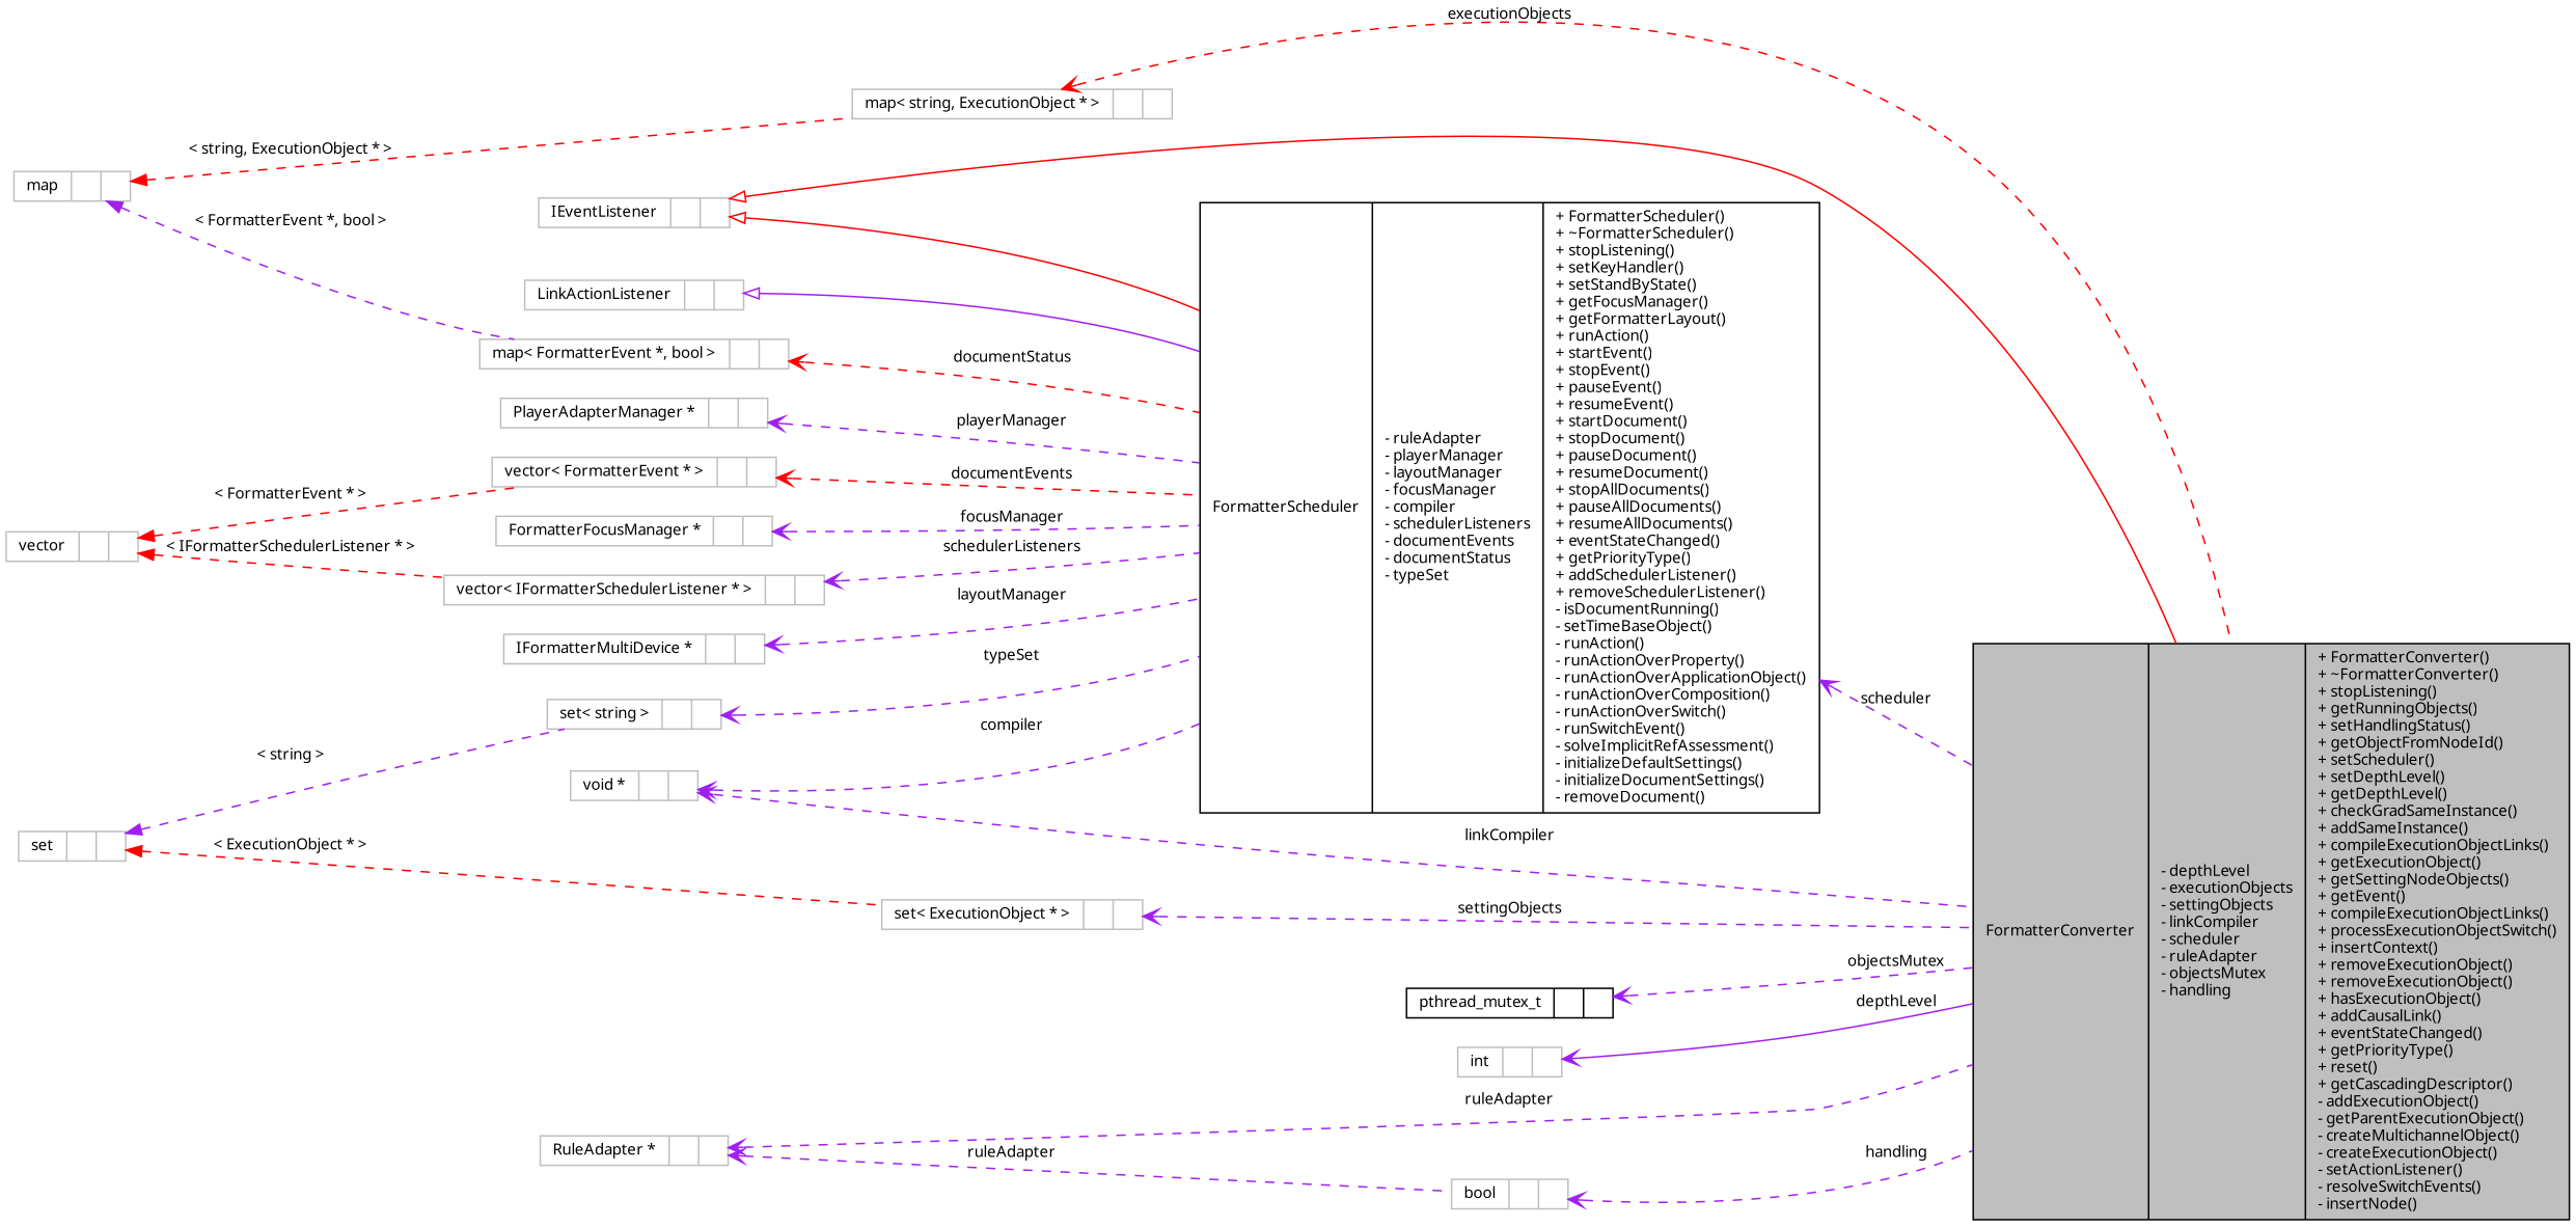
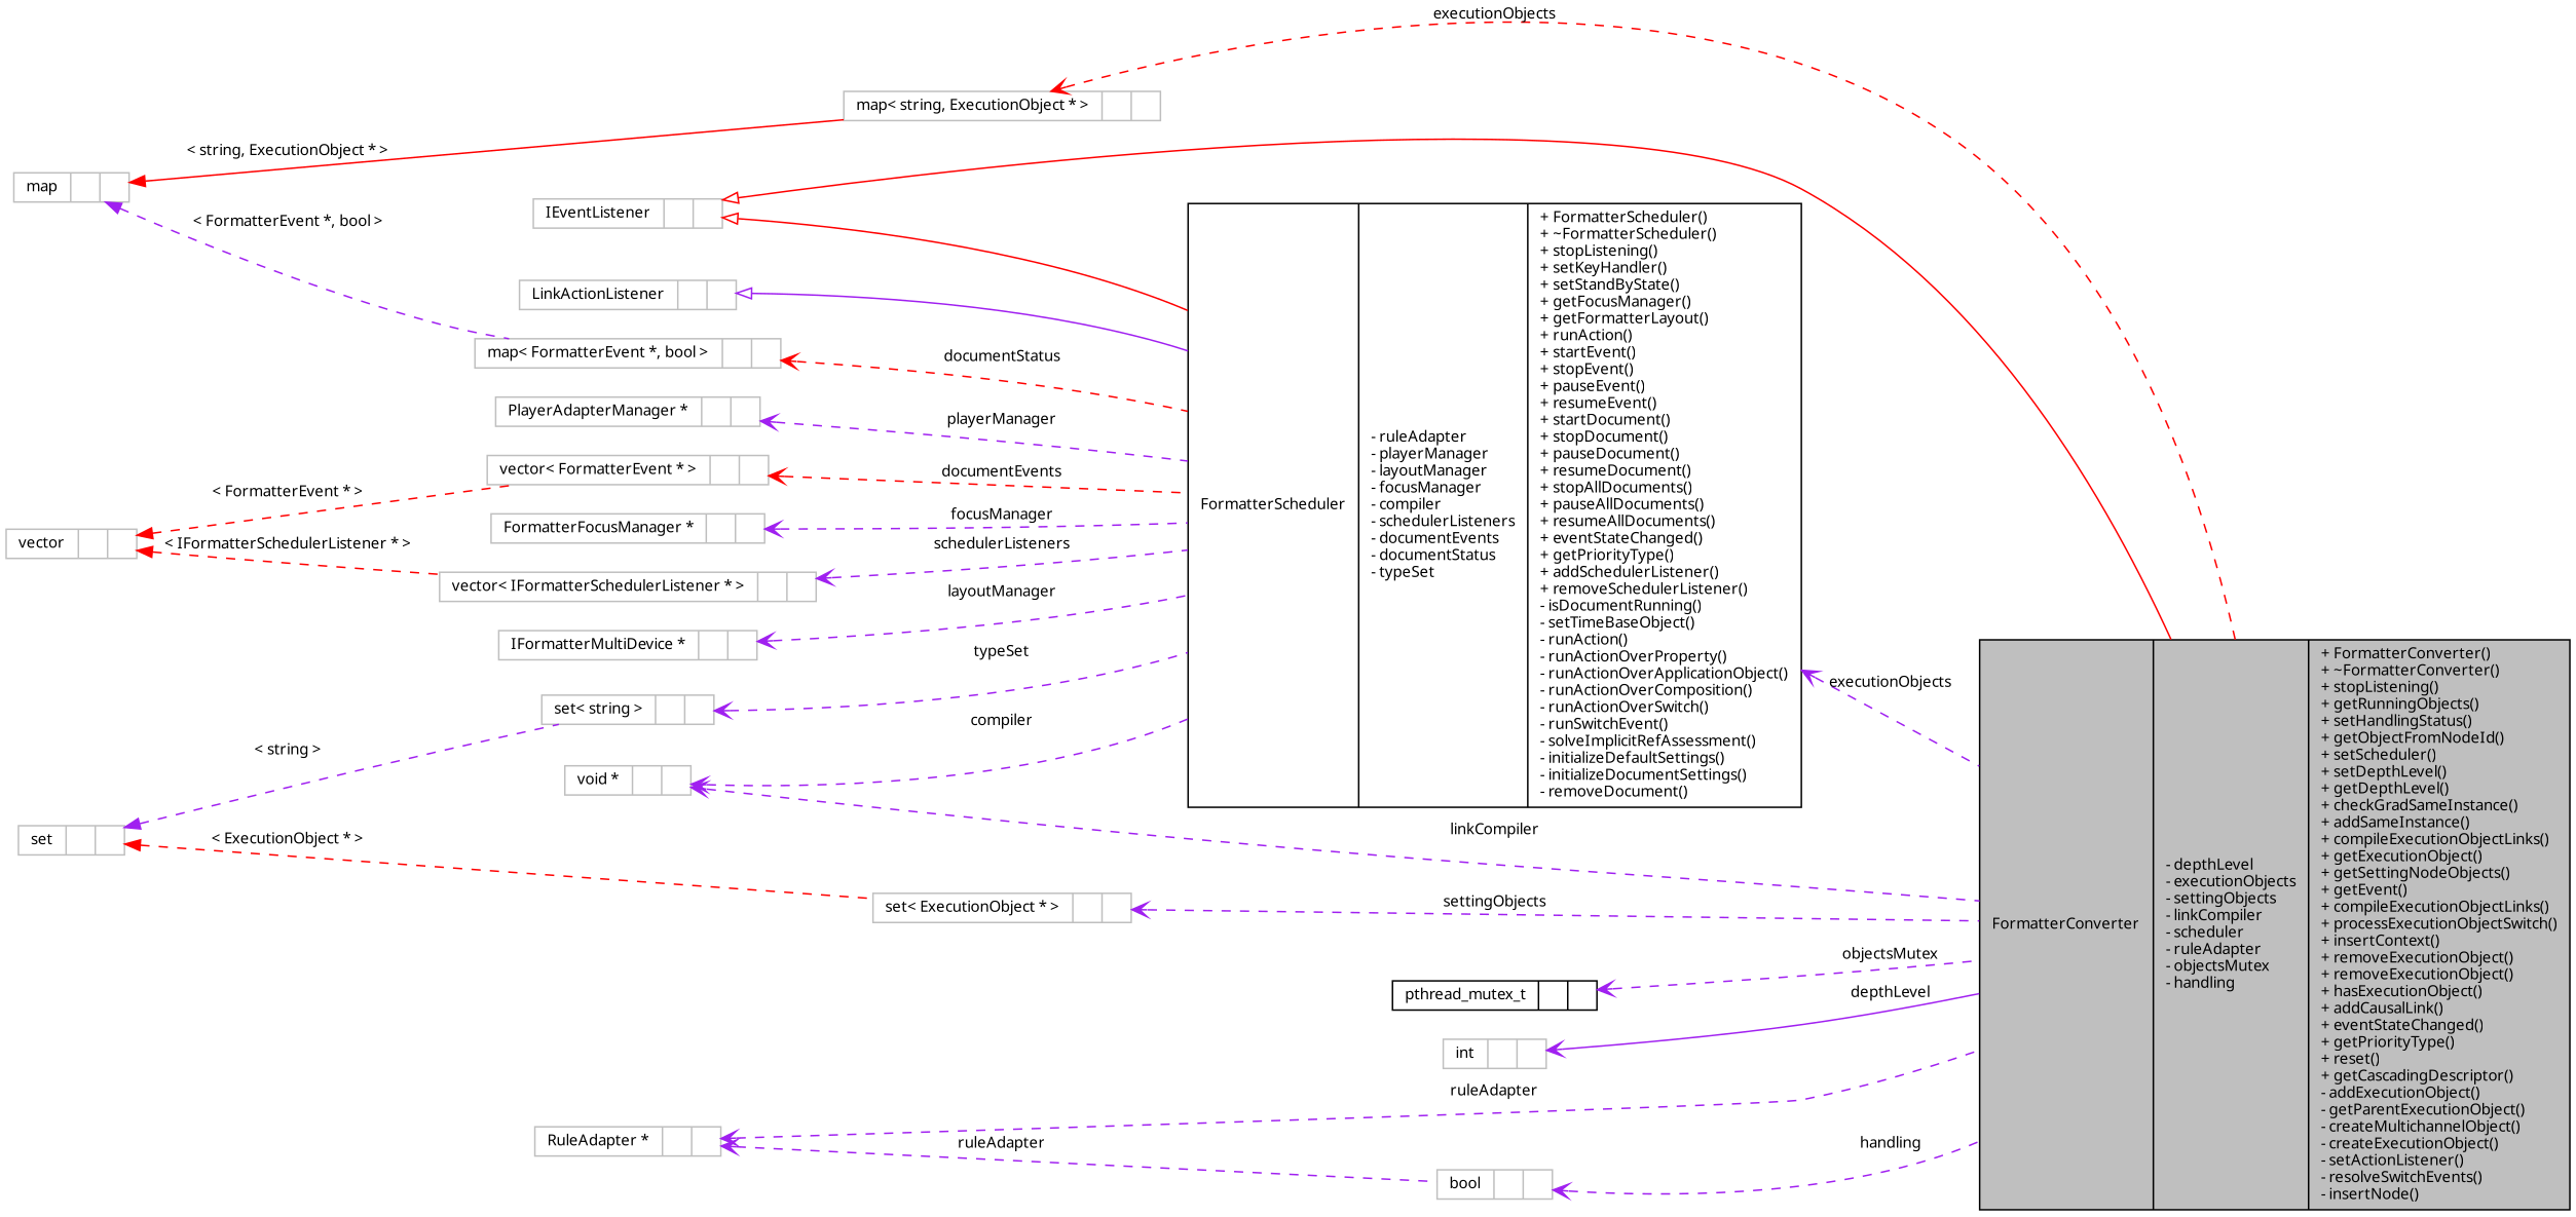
  digraph {
    rankdir=LR
    node [color=grey75 fillcolor=white fontname="FreeSans.ttf" fontsize=10 shape=record style=filled]
    edge [arrowtail=open color=purple dir=back fontname="FreeSans.ttf" fontsize=10 labelfontname="FreeSans.ttf" labelfontsize=10 style=dashed]
    n1 [color=black fillcolor=grey75 fontcolor=black height=0.2 label="{FormatterConverter\n|- depthLevel\l- executionObjects\l- settingObjects\l- linkCompiler\l- scheduler\l- ruleAdapter\l- objectsMutex\l- handling\l|+ FormatterConverter()\l+ ~FormatterConverter()\l+ stopListening()\l+ getRunningObjects()\l+ setHandlingStatus()\l+ getObjectFromNodeId()\l+ setScheduler()\l+ setDepthLevel()\l+ getDepthLevel()\l+ checkGradSameInstance()\l+ addSameInstance()\l+ compileExecutionObjectLinks()\l+ getExecutionObject()\l+ getSettingNodeObjects()\l+ getEvent()\l+ compileExecutionObjectLinks()\l+ processExecutionObjectSwitch()\l+ insertContext()\l+ removeExecutionObject()\l+ removeExecutionObject()\l+ hasExecutionObject()\l+ addCausalLink()\l+ eventStateChanged()\l+ getPriorityType()\l+ reset()\l+ getCascadingDescriptor()\l- addExecutionObject()\l- getParentExecutionObject()\l- createMultichannelObject()\l- createExecutionObject()\l- setActionListener()\l- resolveSwitchEvents()\l- insertNode()\l}" width=0.4]
    n2 [height=0.2 label="{IEventListener\n||}" width=0.4]
    n3 [color=black height=0.2 label="{FormatterScheduler\n|- ruleAdapter\l- playerManager\l- layoutManager\l- focusManager\l- compiler\l- schedulerListeners\l- documentEvents\l- documentStatus\l- typeSet\l|+ FormatterScheduler()\l+ ~FormatterScheduler()\l+ stopListening()\l+ setKeyHandler()\l+ setStandByState()\l+ getFocusManager()\l+ getFormatterLayout()\l+ runAction()\l+ startEvent()\l+ stopEvent()\l+ pauseEvent()\l+ resumeEvent()\l+ startDocument()\l+ stopDocument()\l+ pauseDocument()\l+ resumeDocument()\l+ stopAllDocuments()\l+ pauseAllDocuments()\l+ resumeAllDocuments()\l+ eventStateChanged()\l+ getPriorityType()\l+ addSchedulerListener()\l+ removeSchedulerListener()\l- isDocumentRunning()\l- setTimeBaseObject()\l- runAction()\l- runActionOverProperty()\l- runActionOverApplicationObject()\l- runActionOverComposition()\l- runActionOverSwitch()\l- runSwitchEvent()\l- solveImplicitRefAssessment()\l- initializeDefaultSettings()\l- initializeDocumentSettings()\l- removeDocument()\l}" width=0.4]
    n4 [color=black height=0.2 label="{pthread_mutex_t\n||}" width=0.4]
    n5 [height=0.2 label="{int\n||}" width=0.4]
    n6 [height=0.2 label="{bool\n||}" width=0.4]
    n7 [height=0.2 label="{RuleAdapter *\n||}" width=0.4]
    n8 [height=0.2 label="{map\< string, ExecutionObject * \>\n||}" width=0.4]
    n9 [height=0.2 label="{map\n||}" width=0.4]
    n10 [height=0.2 label="{map\< FormatterEvent *, bool \>\n||}" width=0.4]
    n11 [height=0.2 label="{LinkActionListener\n||}" width=0.4]
    n12 [height=0.2 label="{PlayerAdapterManager *\n||}" width=0.4]
    n13 [height=0.2 label="{vector\< IFormatterSchedulerListener * \>\n||}" width=0.4]
    n14 [height=0.2 label="{vector\n||}" width=0.4]
    n15 [height=0.2 label="{vector\< FormatterEvent * \>\n||}" width=0.4]
    n16 [height=0.2 label="{FormatterFocusManager *\n||}" width=0.4]
    n17 [height=0.2 label="{set\< string \>\n||}" width=0.4]
    n18 [height=0.2 label="{set\n||}" width=0.4]
    n19 [height=0.2 label="{set\< ExecutionObject * \>\n||}" width=0.4]
    n20 [height=0.2 label="{void *\n||}" width=0.4]
    n21 [height=0.2 label="{IFormatterMultiDevice *\n||}" width=0.4]
    n2 -> n1 [arrowtail=empty color=red style=solid]
    n2 -> n3 [arrowtail=empty color=red style=solid]
-   n3 -> n1 [label=scheduler]
+   n3 -> n1 [label=executionObjects]
    n4 -> n1 [label=objectsMutex]
    n5 -> n1 [label=depthLevel style=solid]
    n6 -> n1 [label=handling]
    n7 -> n1 [label=ruleAdapter]
    n7 -> n6 [label=ruleAdapter]
    n8 -> n1 [color=red label=executionObjects]
-   n9 -> n8 [color=red label="\< string, ExecutionObject * \>" arrowtail=""]
+   n9 -> n8 [color=red label="\< string, ExecutionObject * \>" style=solid arrowtail=""]
    n9 -> n10 [label="\< FormatterEvent *, bool \>" arrowtail=""]
    n10 -> n3 [color=red label=documentStatus]
    n11 -> n3 [arrowtail=empty style=solid]
    n12 -> n3 [label=playerManager]
    n13 -> n3 [label=schedulerListeners]
    n14 -> n13 [color=red label="\< IFormatterSchedulerListener * \>" arrowtail=""]
    n14 -> n15 [color=red label="\< FormatterEvent * \>" arrowtail=""]
    n15 -> n3 [color=red label=documentEvents]
    n16 -> n3 [label=focusManager]
    n17 -> n3 [label=typeSet]
    n18 -> n17 [label="\< string \>" arrowtail=""]
    n18 -> n19 [color=red label="\< ExecutionObject * \>" arrowtail=""]
    n19 -> n1 [label=settingObjects]
    n20 -> n1 [label=linkCompiler]
    n20 -> n3 [label=compiler]
    n21 -> n3 [label=layoutManager]
  }
